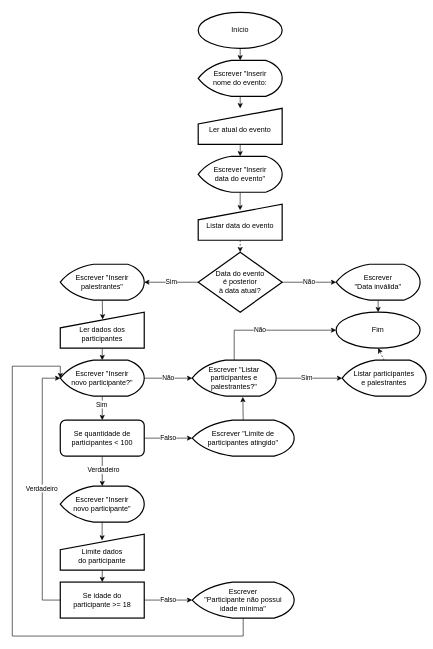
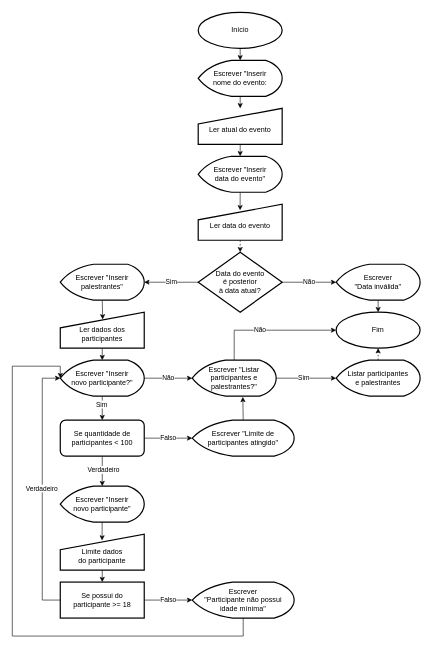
  <mxCell id="0" />
  <mxCell id="1" parent="0" />
  <mxCell id="2" style="edgeStyle=none;rounded=0;orthogonalLoop=1;jettySize=auto;html=1;exitX=0.5;exitY=1;exitDx=0;exitDy=0;exitPerimeter=0;" edge="1" parent="1" source="3" target="5"><mxGeometry relative="1" as="geometry" /></mxCell>
  <mxCell id="3" value="Início" style="strokeWidth=2;html=1;shape=mxgraph.flowchart.start_1;whiteSpace=wrap;rounded=0;shadow=0;glass=0;sketch=0;" parent="1" vertex="1"><mxGeometry x="330" y="20" width="140" height="60" as="geometry" /></mxCell>
  <mxCell id="4" style="edgeStyle=none;rounded=0;orthogonalLoop=1;jettySize=auto;html=1;exitX=0.5;exitY=1;exitDx=0;exitDy=0;exitPerimeter=0;" edge="1" parent="1" source="5" target="7"><mxGeometry relative="1" as="geometry" /></mxCell>
  <mxCell id="5" value="Escrever &quot;Inserir nome do evento:" style="strokeWidth=2;html=1;shape=mxgraph.flowchart.display;whiteSpace=wrap;rounded=0;shadow=0;glass=0;sketch=0;spacing=11;" vertex="1" parent="1"><mxGeometry x="330" y="100" width="140" height="60" as="geometry" /></mxCell>
  <mxCell id="6" style="edgeStyle=none;rounded=0;orthogonalLoop=1;jettySize=auto;html=1;exitX=0.5;exitY=1;exitDx=0;exitDy=0;" edge="1" parent="1" source="7" target="9"><mxGeometry relative="1" as="geometry" /></mxCell>
  <mxCell id="7" value="Ler atual do evento" style="html=1;strokeWidth=2;shape=manualInput;whiteSpace=wrap;rounded=0;size=26;arcSize=11;shadow=0;glass=0;sketch=0;verticalAlign=middle;spacing=11;spacingTop=12;" vertex="1" parent="1"><mxGeometry x="330" y="180" width="140" height="60" as="geometry" /></mxCell>
  <mxCell id="8" style="edgeStyle=none;rounded=0;orthogonalLoop=1;jettySize=auto;html=1;exitX=0.5;exitY=1;exitDx=0;exitDy=0;exitPerimeter=0;entryX=0.499;entryY=0.167;entryDx=0;entryDy=0;entryPerimeter=0;" edge="1" parent="1" source="9" target="11"><mxGeometry relative="1" as="geometry" /></mxCell>
  <mxCell id="9" value="Escrever &quot;Inserir&lt;br&gt;data do evento&quot;" style="strokeWidth=2;html=1;shape=mxgraph.flowchart.display;whiteSpace=wrap;rounded=0;shadow=0;glass=0;sketch=0;spacing=11;" vertex="1" parent="1"><mxGeometry x="330" y="260" width="140" height="60" as="geometry" /></mxCell>
  <mxCell id="10" style="edgeStyle=none;rounded=0;orthogonalLoop=1;jettySize=auto;html=1;exitX=0.5;exitY=1;exitDx=0;exitDy=0;dashed=1;" edge="1" parent="1" source="11" target="14"><mxGeometry relative="1" as="geometry" /></mxCell>
- <mxCell id="11" value="Listar data&amp;nbsp;do evento" style="html=1;strokeWidth=2;shape=manualInput;whiteSpace=wrap;rounded=0;size=26;arcSize=11;shadow=0;glass=0;sketch=0;verticalAlign=middle;spacing=11;spacingTop=12;" vertex="1" parent="1"><mxGeometry x="330" y="340" width="140" height="60" as="geometry" /></mxCell>
+ <mxCell id="11" value="Ler data&amp;nbsp;do evento" style="html=1;strokeWidth=2;shape=manualInput;whiteSpace=wrap;rounded=0;size=26;arcSize=11;shadow=0;glass=0;sketch=0;verticalAlign=middle;spacing=11;spacingTop=12;" vertex="1" parent="1"><mxGeometry x="330" y="340" width="140" height="60" as="geometry" /></mxCell>
  <mxCell id="12" value="Não" style="edgeStyle=none;rounded=0;orthogonalLoop=1;jettySize=auto;html=1;exitX=1;exitY=0.5;exitDx=0;exitDy=0;exitPerimeter=0;entryX=0;entryY=0.5;entryDx=0;entryDy=0;entryPerimeter=0;" edge="1" parent="1" source="14" target="16"><mxGeometry relative="1" as="geometry" /></mxCell>
  <mxCell id="13" value="Sim" style="edgeStyle=none;rounded=0;orthogonalLoop=1;jettySize=auto;html=1;exitX=0;exitY=0.5;exitDx=0;exitDy=0;exitPerimeter=0;entryX=1;entryY=0.5;entryDx=0;entryDy=0;entryPerimeter=0;" edge="1" parent="1" source="14" target="19"><mxGeometry relative="1" as="geometry" /></mxCell>
  <mxCell id="14" value="Data do evento&lt;br&gt;é posterior&lt;br&gt;à data atual?" style="strokeWidth=2;html=1;shape=mxgraph.flowchart.decision;whiteSpace=wrap;rounded=0;shadow=0;glass=0;sketch=0;" vertex="1" parent="1"><mxGeometry x="330" y="420" width="140" height="100" as="geometry" /></mxCell>
  <mxCell id="15" style="edgeStyle=none;rounded=0;orthogonalLoop=1;jettySize=auto;html=1;exitX=0.5;exitY=1;exitDx=0;exitDy=0;exitPerimeter=0;entryX=0.5;entryY=0;entryDx=0;entryDy=0;entryPerimeter=0;" edge="1" parent="1" source="16" target="17"><mxGeometry relative="1" as="geometry" /></mxCell>
  <mxCell id="16" value="Escrever&lt;br&gt;&quot;Data&amp;nbsp;inválida&quot;" style="strokeWidth=2;html=1;shape=mxgraph.flowchart.display;whiteSpace=wrap;rounded=0;shadow=0;glass=0;sketch=0;spacing=11;" vertex="1" parent="1"><mxGeometry x="560" y="440" width="140" height="60" as="geometry" /></mxCell>
  <mxCell id="17" value="Fim" style="strokeWidth=2;html=1;shape=mxgraph.flowchart.start_1;whiteSpace=wrap;rounded=0;shadow=0;glass=0;sketch=0;" vertex="1" parent="1"><mxGeometry x="560" y="520" width="140" height="60" as="geometry" /></mxCell>
  <mxCell id="18" style="edgeStyle=none;rounded=0;orthogonalLoop=1;jettySize=auto;html=1;exitX=0.5;exitY=1;exitDx=0;exitDy=0;exitPerimeter=0;entryX=0.505;entryY=0.2;entryDx=0;entryDy=0;entryPerimeter=0;" edge="1" parent="1" source="19" target="21"><mxGeometry relative="1" as="geometry" /></mxCell>
  <mxCell id="19" value="Escrever &quot;Inserir palestrantes&quot;" style="strokeWidth=2;html=1;shape=mxgraph.flowchart.display;whiteSpace=wrap;rounded=0;shadow=0;glass=0;sketch=0;spacing=11;" vertex="1" parent="1"><mxGeometry x="100" y="440" width="140" height="60" as="geometry" /></mxCell>
  <mxCell id="20" style="edgeStyle=none;rounded=0;orthogonalLoop=1;jettySize=auto;html=1;exitX=0.5;exitY=1;exitDx=0;exitDy=0;entryX=0.5;entryY=0;entryDx=0;entryDy=0;entryPerimeter=0;" edge="1" parent="1" source="21" target="25"><mxGeometry relative="1" as="geometry" /></mxCell>
  <mxCell id="21" value="Ler dados dos participantes" style="html=1;strokeWidth=2;shape=manualInput;whiteSpace=wrap;rounded=0;size=26;arcSize=11;shadow=0;glass=0;sketch=0;verticalAlign=middle;spacing=11;spacingTop=12;" vertex="1" parent="1"><mxGeometry x="100" y="520" width="140" height="60" as="geometry" /></mxCell>
  <mxCell id="22" style="edgeStyle=none;rounded=0;orthogonalLoop=1;jettySize=auto;html=1;exitX=0.5;exitY=1;exitDx=0;exitDy=0;exitPerimeter=0;entryX=0.5;entryY=0;entryDx=0;entryDy=0;" edge="1" parent="1" source="25" target="29"><mxGeometry relative="1" as="geometry" /></mxCell>
  <mxCell id="23" value="Sim" style="edgeLabel;html=1;align=center;verticalAlign=middle;resizable=0;points=[];" vertex="1" connectable="0" parent="22"><mxGeometry x="-0.358" y="-2" relative="1" as="geometry"><mxPoint as="offset" /></mxGeometry></mxCell>
  <mxCell id="24" value="Não" style="edgeStyle=none;rounded=0;orthogonalLoop=1;jettySize=auto;html=1;exitX=1;exitY=0.5;exitDx=0;exitDy=0;exitPerimeter=0;entryX=0;entryY=0.5;entryDx=0;entryDy=0;entryPerimeter=0;" edge="1" parent="1" source="25" target="44"><mxGeometry relative="1" as="geometry" /></mxCell>
  <mxCell id="25" value="Escrever &quot;Inserir&lt;br&gt;novo participante?&quot;" style="strokeWidth=2;html=1;shape=mxgraph.flowchart.display;whiteSpace=wrap;rounded=0;shadow=0;glass=0;sketch=0;spacing=11;" vertex="1" parent="1"><mxGeometry x="100" y="600" width="140" height="60" as="geometry" /></mxCell>
  <mxCell id="26" style="edgeStyle=none;rounded=0;orthogonalLoop=1;jettySize=auto;html=1;exitX=0.5;exitY=1;exitDx=0;exitDy=0;entryX=0.5;entryY=0;entryDx=0;entryDy=0;entryPerimeter=0;" edge="1" parent="1" source="29" target="31"><mxGeometry relative="1" as="geometry" /></mxCell>
  <mxCell id="27" value="Verdadeiro" style="edgeLabel;html=1;align=center;verticalAlign=middle;resizable=0;points=[];" vertex="1" connectable="0" parent="26"><mxGeometry x="-0.103" y="1" relative="1" as="geometry"><mxPoint as="offset" /></mxGeometry></mxCell>
  <mxCell id="28" value="Falso" style="edgeStyle=none;rounded=0;orthogonalLoop=1;jettySize=auto;html=1;exitX=1;exitY=0.5;exitDx=0;exitDy=0;entryX=0;entryY=0.5;entryDx=0;entryDy=0;entryPerimeter=0;" edge="1" parent="1" source="29" target="46"><mxGeometry relative="1" as="geometry" /></mxCell>
  <mxCell id="29" value="Se quantidade de participantes &amp;lt; 100" style="whiteSpace=wrap;html=1;strokeWidth=2;rounded=1;" vertex="1" parent="1"><mxGeometry x="100" y="700" width="140" height="60" as="geometry" /></mxCell>
  <mxCell id="30" value="" style="edgeStyle=none;rounded=0;orthogonalLoop=1;jettySize=auto;html=1;entryX=0.498;entryY=0.177;entryDx=0;entryDy=0;entryPerimeter=0;" edge="1" parent="1" source="31" target="33"><mxGeometry relative="1" as="geometry"><mxPoint x="170" y="860" as="targetPoint" /></mxGeometry></mxCell>
  <mxCell id="31" value="Escrever &quot;Inserir&lt;br&gt;novo participante&quot;" style="strokeWidth=2;html=1;shape=mxgraph.flowchart.display;whiteSpace=wrap;rounded=0;shadow=0;glass=0;sketch=0;spacing=11;" vertex="1" parent="1"><mxGeometry x="100" y="810" width="140" height="60" as="geometry" /></mxCell>
  <mxCell id="32" style="edgeStyle=none;rounded=0;orthogonalLoop=1;jettySize=auto;html=1;exitX=0.5;exitY=1;exitDx=0;exitDy=0;entryX=0.5;entryY=0;entryDx=0;entryDy=0;" edge="1" parent="1" source="33" target="37"><mxGeometry relative="1" as="geometry" /></mxCell>
  <mxCell id="33" value="Limite dados&lt;br&gt;do participante" style="html=1;strokeWidth=2;shape=manualInput;whiteSpace=wrap;rounded=0;size=26;arcSize=11;shadow=0;glass=0;sketch=0;verticalAlign=middle;spacing=11;spacingTop=12;" vertex="1" parent="1"><mxGeometry x="100" y="890" width="140" height="60" as="geometry" /></mxCell>
  <mxCell id="34" style="edgeStyle=none;rounded=0;orthogonalLoop=1;jettySize=auto;html=1;exitX=0;exitY=0.5;exitDx=0;exitDy=0;entryX=0;entryY=0.5;entryDx=0;entryDy=0;entryPerimeter=0;" edge="1" parent="1" source="37" target="25"><mxGeometry relative="1" as="geometry"><mxPoint x="60" y="770" as="targetPoint" /><Array as="points"><mxPoint x="70" y="1000" /><mxPoint x="70" y="630" /></Array></mxGeometry></mxCell>
  <mxCell id="35" value="Verdadeiro" style="edgeLabel;html=1;align=center;verticalAlign=middle;resizable=0;points=[];" vertex="1" connectable="0" parent="34"><mxGeometry x="0.01" y="2" relative="1" as="geometry"><mxPoint as="offset" /></mxGeometry></mxCell>
  <mxCell id="36" value="Falso" style="edgeStyle=none;rounded=0;orthogonalLoop=1;jettySize=auto;html=1;exitX=1;exitY=0.5;exitDx=0;exitDy=0;entryX=0;entryY=0.5;entryDx=0;entryDy=0;entryPerimeter=0;" edge="1" parent="1" source="37" target="39"><mxGeometry relative="1" as="geometry" /></mxCell>
- <mxCell id="37" value="Se idade do&lt;br&gt;participante &amp;gt;= 18" style="rounded=0;whiteSpace=wrap;html=1;strokeWidth=2;" vertex="1" parent="1"><mxGeometry x="100" y="970" width="140" height="60" as="geometry" /></mxCell>
+ <mxCell id="37" value="Se possui do&lt;br&gt;participante &amp;gt;= 18" style="rounded=0;whiteSpace=wrap;html=1;strokeWidth=2;" vertex="1" parent="1"><mxGeometry x="100" y="970" width="140" height="60" as="geometry" /></mxCell>
  <mxCell id="38" style="edgeStyle=none;rounded=0;orthogonalLoop=1;jettySize=auto;html=1;exitX=0.5;exitY=1;exitDx=0;exitDy=0;exitPerimeter=0;entryX=0;entryY=0.5;entryDx=0;entryDy=0;entryPerimeter=0;" edge="1" parent="1" source="39" target="25"><mxGeometry relative="1" as="geometry"><mxPoint x="90" y="680" as="targetPoint" /><Array as="points"><mxPoint x="405" y="1060" /><mxPoint x="20" y="1060" /><mxPoint x="20" y="610" /><mxPoint x="100" y="610" /></Array></mxGeometry></mxCell>
  <mxCell id="39" value="Escrever&lt;br&gt;&quot;Participante não possui&lt;br&gt;idade mínima&quot;" style="strokeWidth=2;html=1;shape=mxgraph.flowchart.display;whiteSpace=wrap;rounded=0;shadow=0;glass=0;sketch=0;spacing=11;" vertex="1" parent="1"><mxGeometry x="320" y="970" width="170" height="60" as="geometry" /></mxCell>
  <mxCell id="40" style="edgeStyle=none;rounded=0;orthogonalLoop=1;jettySize=auto;html=1;exitX=1;exitY=0.5;exitDx=0;exitDy=0;exitPerimeter=0;entryX=0;entryY=0.5;entryDx=0;entryDy=0;entryPerimeter=0;" edge="1" parent="1" source="44" target="48"><mxGeometry relative="1" as="geometry" /></mxCell>
  <mxCell id="41" value="Sim" style="edgeLabel;html=1;align=center;verticalAlign=middle;resizable=0;points=[];" vertex="1" connectable="0" parent="40"><mxGeometry x="-0.094" y="2" relative="1" as="geometry"><mxPoint as="offset" /></mxGeometry></mxCell>
  <mxCell id="42" style="edgeStyle=none;rounded=0;orthogonalLoop=1;jettySize=auto;html=1;exitX=0.5;exitY=0;exitDx=0;exitDy=0;exitPerimeter=0;entryX=0;entryY=0.5;entryDx=0;entryDy=0;entryPerimeter=0;" edge="1" parent="1" source="44" target="17"><mxGeometry relative="1" as="geometry"><Array as="points"><mxPoint x="390" y="550" /></Array></mxGeometry></mxCell>
  <mxCell id="43" value="Não" style="edgeLabel;html=1;align=center;verticalAlign=middle;resizable=0;points=[];" vertex="1" connectable="0" parent="42"><mxGeometry x="-0.168" y="1" relative="1" as="geometry"><mxPoint as="offset" /></mxGeometry></mxCell>
  <mxCell id="44" value="Escrever &quot;Listar participantes e&lt;br&gt;palestrantes?&quot;" style="strokeWidth=2;html=1;shape=mxgraph.flowchart.display;whiteSpace=wrap;rounded=0;shadow=0;glass=0;sketch=0;spacing=11;" vertex="1" parent="1"><mxGeometry x="320" y="600" width="140" height="60" as="geometry" /></mxCell>
  <mxCell id="45" style="edgeStyle=none;rounded=0;orthogonalLoop=1;jettySize=auto;html=1;exitX=0.5;exitY=0;exitDx=0;exitDy=0;exitPerimeter=0;entryX=0.603;entryY=1.021;entryDx=0;entryDy=0;entryPerimeter=0;" edge="1" parent="1" source="46" target="44"><mxGeometry relative="1" as="geometry" /></mxCell>
  <mxCell id="46" value="Escrever&amp;nbsp;&quot;Limite de&lt;br&gt;participantes atingido&quot;" style="strokeWidth=2;html=1;shape=mxgraph.flowchart.display;whiteSpace=wrap;rounded=0;shadow=0;glass=0;sketch=0;spacing=11;" vertex="1" parent="1"><mxGeometry x="320" y="700" width="170" height="60" as="geometry" /></mxCell>
  <mxCell id="47" style="edgeStyle=none;rounded=0;orthogonalLoop=1;jettySize=auto;html=1;exitX=0.5;exitY=0;exitDx=0;exitDy=0;exitPerimeter=0;entryX=0.5;entryY=1;entryDx=0;entryDy=0;entryPerimeter=0;dashed=1;" edge="1" parent="1" source="48" target="17"><mxGeometry relative="1" as="geometry" /></mxCell>
- <mxCell id="48" value="Listar participantes&lt;br&gt;e palestrantes" style="strokeWidth=2;html=1;shape=mxgraph.flowchart.display;whiteSpace=wrap;rounded=0;shadow=0;glass=0;sketch=0;spacing=11;" vertex="1" parent="1"><mxGeometry x="570" y="600" width="140" height="60" as="geometry" /></mxCell>
+ <mxCell id="48" value="Listar participantes&lt;br&gt;e palestrantes" style="strokeWidth=2;html=1;shape=mxgraph.flowchart.display;whiteSpace=wrap;rounded=0;shadow=0;glass=0;sketch=0;spacing=11;" vertex="1" parent="1"><mxGeometry x="560" y="600" width="140" height="60" as="geometry" /></mxCell>
